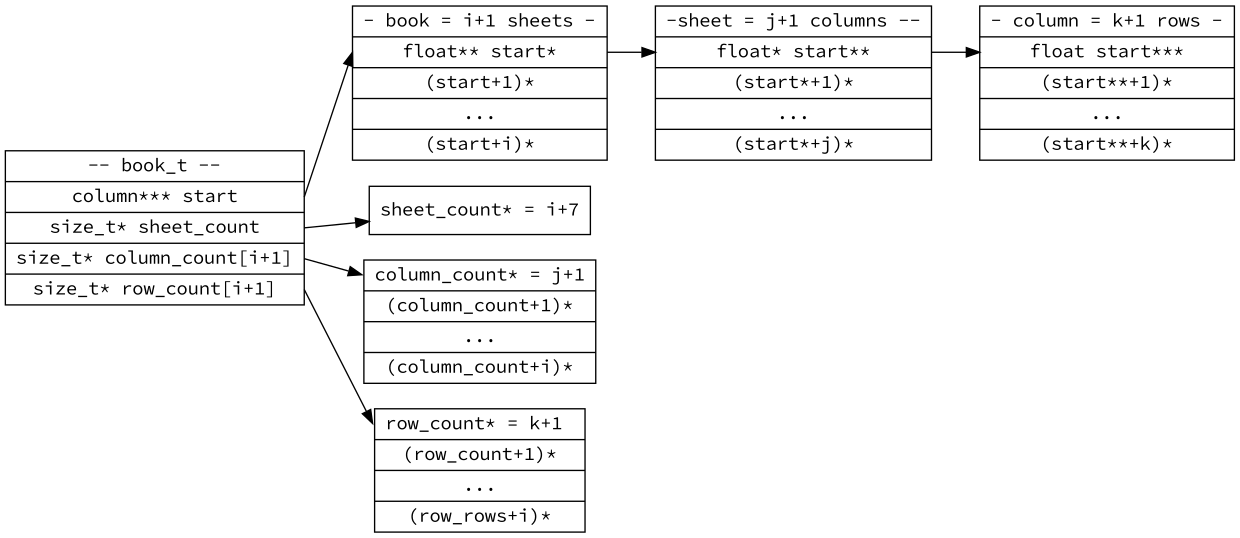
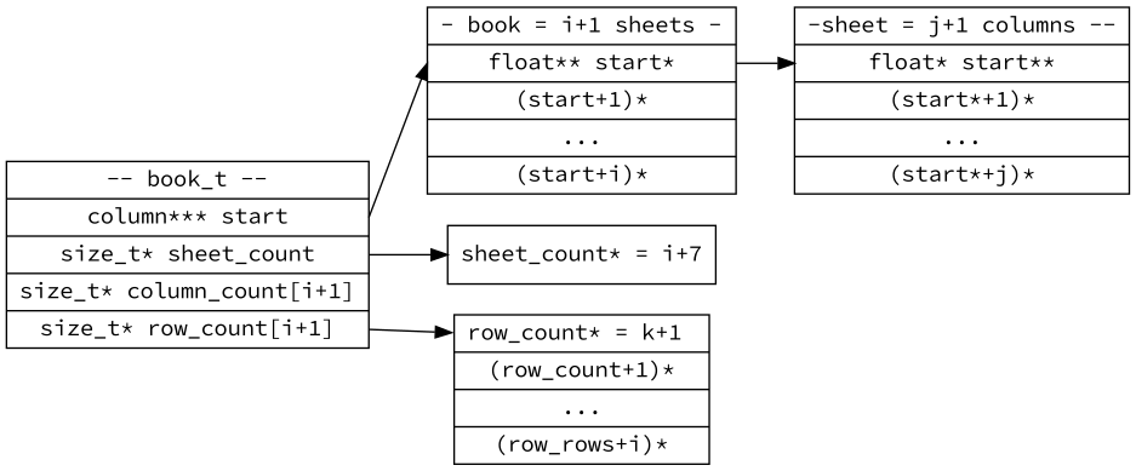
  digraph {
    fontname="Source Code Pro"
    rankdir=LR
    splines=FALSE
    node [fontname="Source Code Pro" shape=record]
    edge [fontname="Source Code Pro" headport=f1 tailport=f1]
    n1 [label=" -- book_t -- |<f0>column*** start\n        |<f1>size_t* sheet_count\n        |<f2>size_t* column_count[i+1]\n        |<f3>size_t* row_count[i+1]"]
    n2 [label="- book = i+1 sheets -\n    |<f1>float** start*|<f2> (start+1)* | <f3> ... | <f4> (start+i)*"]
-   n3 [label="<f0> column_count* = j+1\n        |(column_count+1)*\n        |...|(column_count+i)*"]
    n4 [label="sheet_count* = i+7"]
    n5 [label="<f0> row_count* = k+1 \n        |(row_count+1)*\n        |...\n        |(row_rows+i)*"]
    n6 [label="-sheet = j+1 columns --\n    |<f1>float* start**|<f2> (start*+1)* | <f3> ... | <f4> (start*+j)*"]
-   n7 [label="- column = k+1 rows -\n    |<f1>float start***|<f2> (start**+1)* | <f3> ... | <f4> (start**+k)*"]
    n1 -> n2 [tailport=f0]
-   n1 -> n3 [headport=f0 tailport=f2]
    n1 -> n4
    n1 -> n5 [headport=f0 tailport=f3]
    n2 -> n6
-   n6 -> n7
  }
